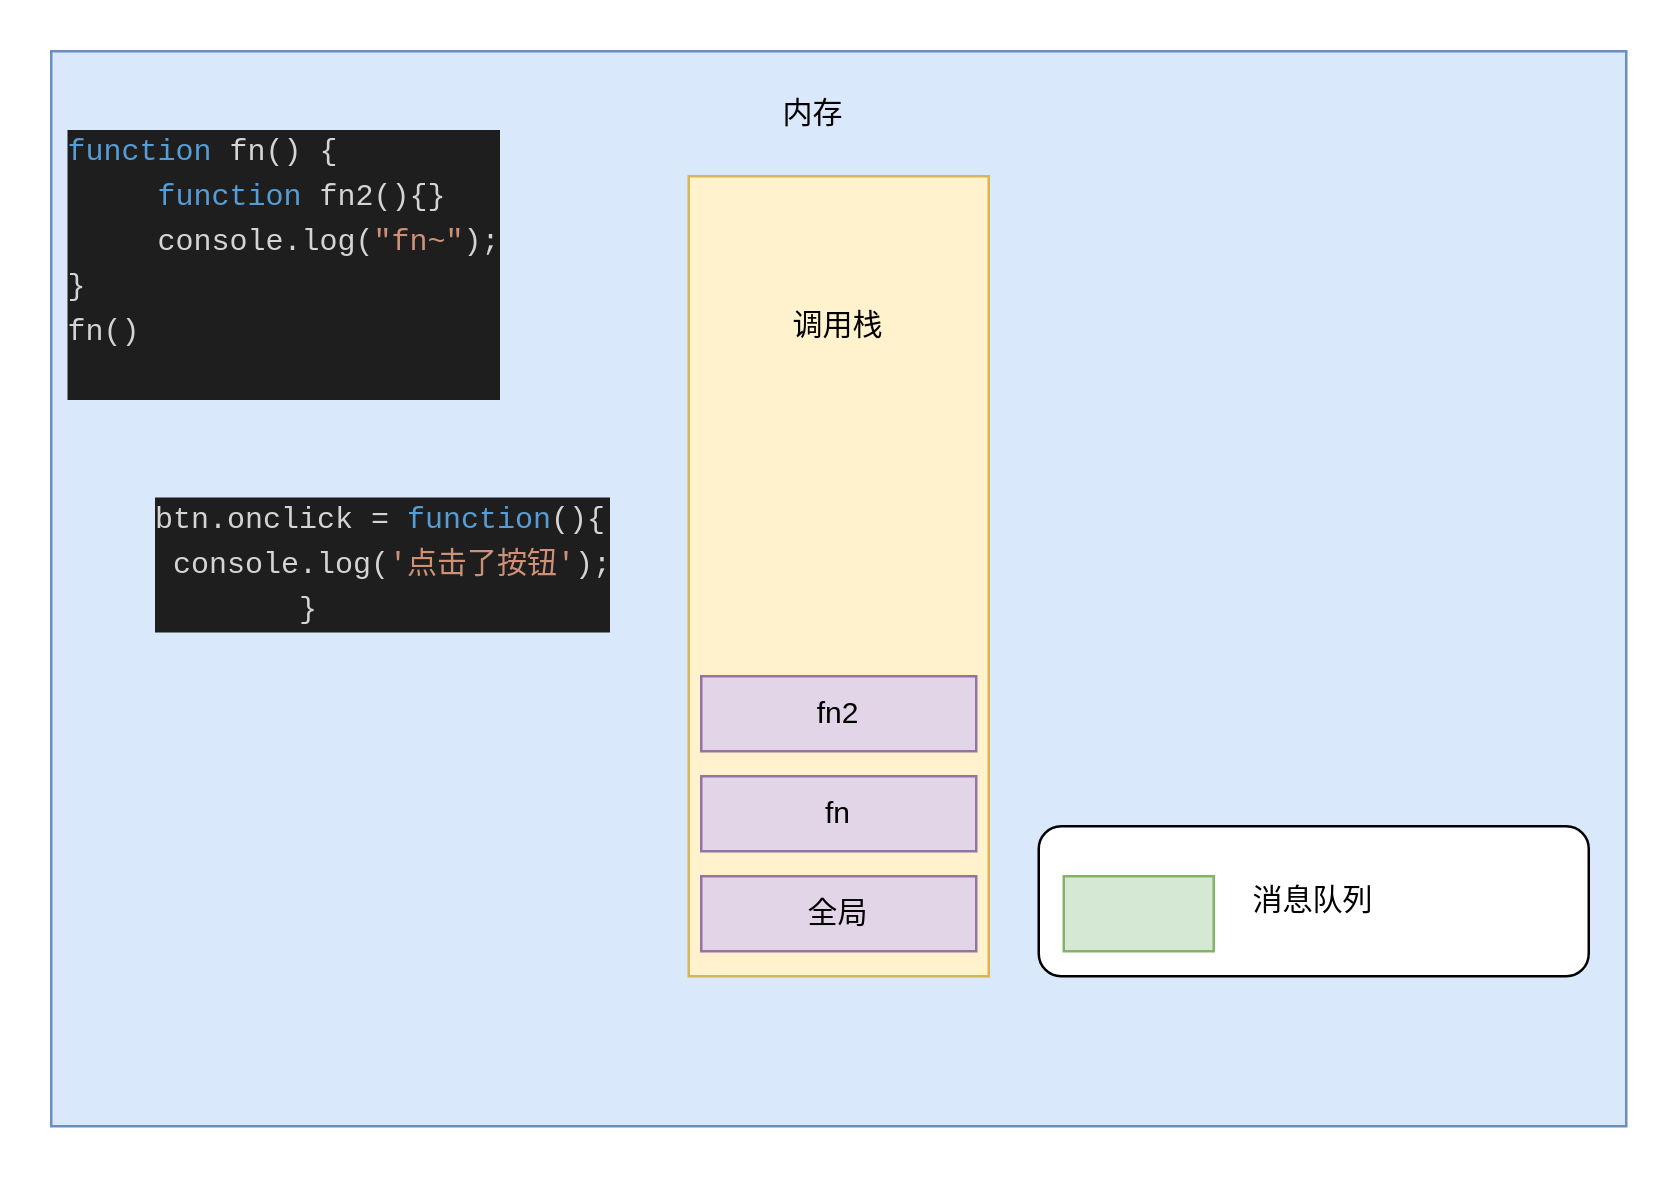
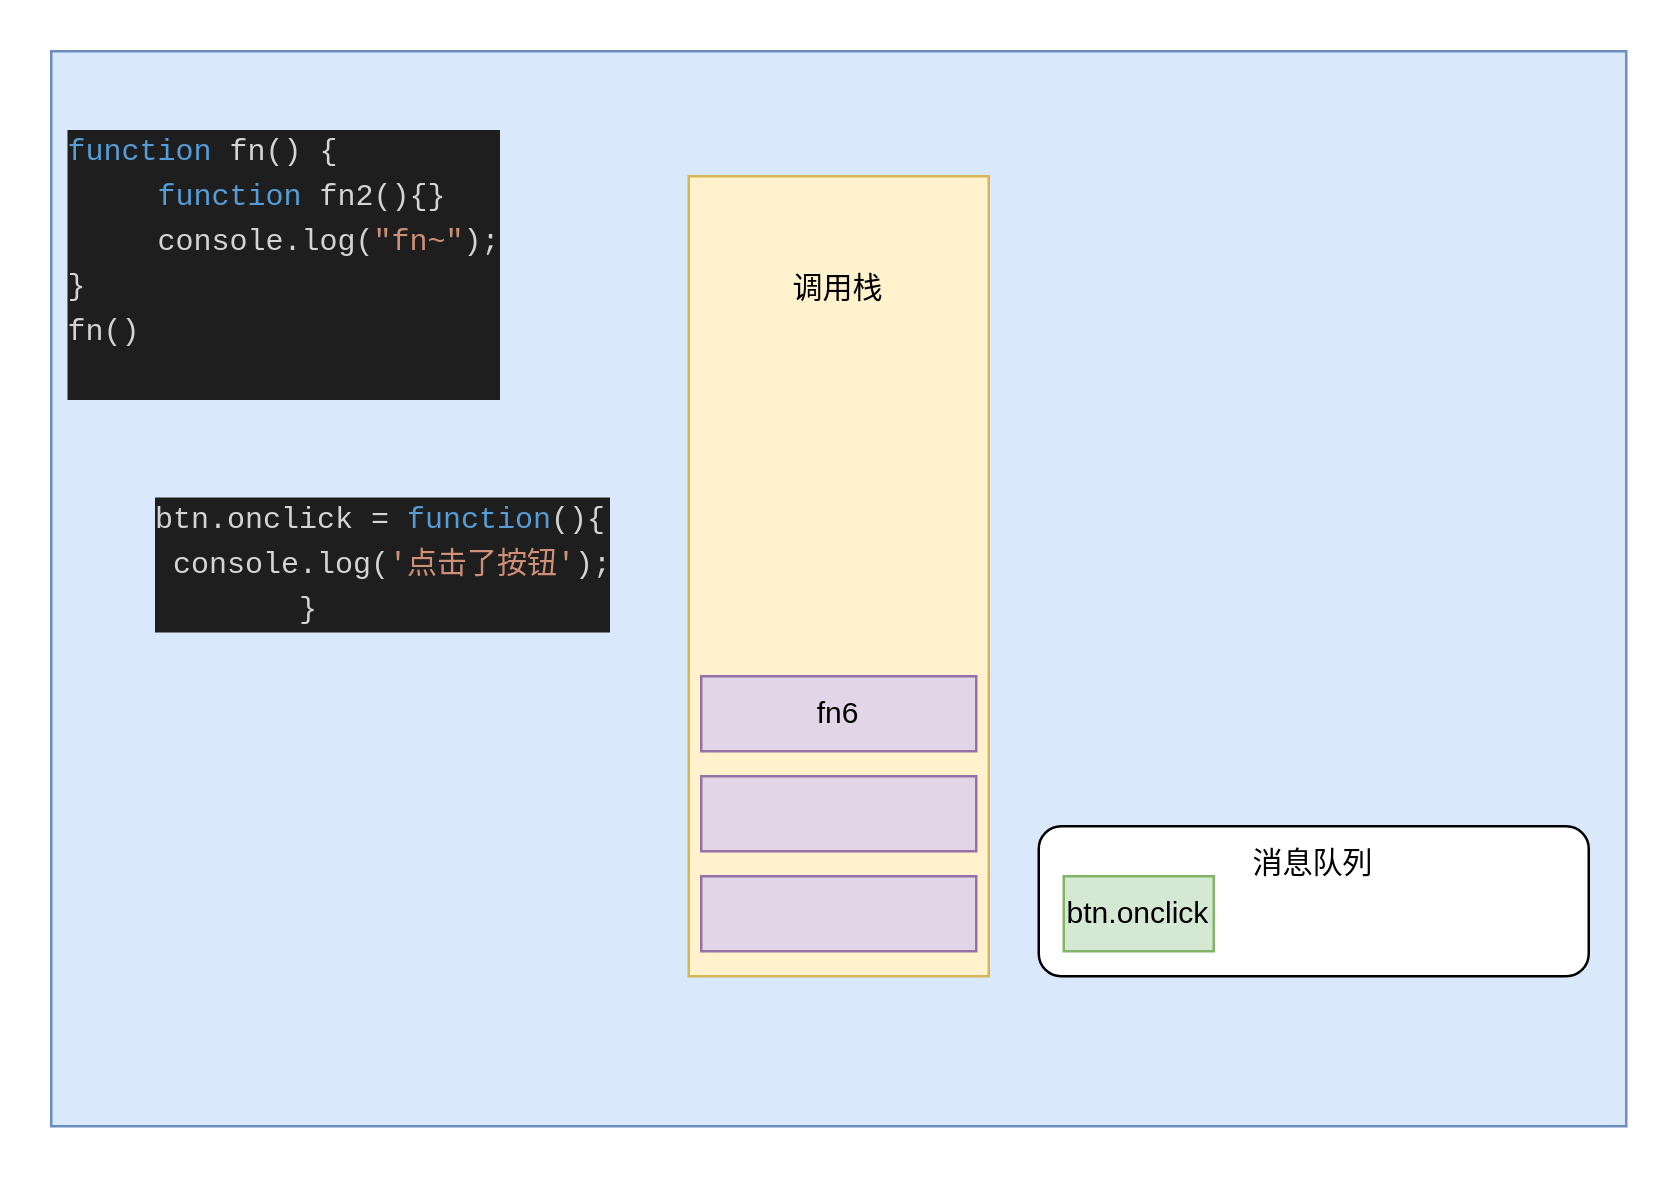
  <mxCell id="0" />
  <mxCell id="1" parent="0" />
  <mxCell id="2" value="&lt;h1&gt;&lt;br&gt;&lt;/h1&gt;" style="rounded=0;whiteSpace=wrap;html=1;fillColor=#dae8fc;strokeColor=#6c8ebf;" vertex="1" parent="1"><mxGeometry x="20" y="20" width="630" height="430" as="geometry" /></mxCell>
- <mxCell id="3" value="内存" style="text;html=1;align=center;verticalAlign=middle;whiteSpace=wrap;rounded=0;" vertex="1" parent="1"><mxGeometry x="295" y="30" width="60" height="30" as="geometry" /></mxCell>
  <mxCell id="4" value="&lt;div style=&quot;color: rgb(212, 212, 212); background-color: rgb(30, 30, 30); font-family: Menlo, Monaco, &amp;quot;Courier New&amp;quot;, monospace; line-height: 18px; white-space: pre;&quot;&gt;&lt;div&gt;&lt;span style=&quot;color: rgb(86, 156, 214);&quot;&gt;function&lt;/span&gt;&lt;span style=&quot;color: rgb(212, 212, 212);&quot;&gt; fn() {&lt;/span&gt;&lt;/div&gt;&lt;div&gt;&lt;span style=&quot;color: rgb(212, 212, 212);&quot;&gt;     &lt;/span&gt;&lt;span style=&quot;color: rgb(86, 156, 214);&quot;&gt;function&lt;/span&gt;&lt;span style=&quot;color: rgb(212, 212, 212);&quot;&gt; fn2(){}&lt;/span&gt;&lt;/div&gt;&lt;div&gt;&lt;span style=&quot;color: rgb(212, 212, 212);&quot;&gt;     console.log(&lt;/span&gt;&lt;span style=&quot;color: rgb(206, 145, 120);&quot;&gt;&quot;fn~&quot;&lt;/span&gt;&lt;span style=&quot;color: rgb(212, 212, 212);&quot;&gt;);&lt;/span&gt;&lt;/div&gt;&lt;div&gt;&lt;span style=&quot;color: rgb(212, 212, 212);&quot;&gt;}&lt;/span&gt;&lt;/div&gt;&lt;div&gt;&lt;span style=&quot;color: rgb(212, 212, 212);&quot;&gt;fn()&lt;/span&gt;&lt;/div&gt;&lt;div&gt;&lt;span style=&quot;color: rgb(212, 212, 212);&quot;&gt;&lt;br&gt;&lt;/span&gt;&lt;/div&gt;&lt;/div&gt;" style="text;html=1;align=left;verticalAlign=middle;whiteSpace=wrap;rounded=0;" vertex="1" parent="1"><mxGeometry x="25" y="50" width="200" height="110" as="geometry" /></mxCell>
  <mxCell id="5" value="" style="rounded=0;whiteSpace=wrap;html=1;fillColor=#fff2cc;strokeColor=#d6b656;" vertex="1" parent="1"><mxGeometry x="275" y="70" width="120" height="320" as="geometry" /></mxCell>
- <mxCell id="6" value="调用栈" style="text;html=1;align=center;verticalAlign=middle;whiteSpace=wrap;rounded=0;" vertex="1" parent="1"><mxGeometry x="305" y="115" width="60" height="30" as="geometry" /></mxCell>
+ <mxCell id="6" value="调用栈" style="text;html=1;align=center;verticalAlign=middle;whiteSpace=wrap;rounded=0;" vertex="1" parent="1"><mxGeometry x="305" y="100" width="60" height="30" as="geometry" /></mxCell>
  <mxCell id="7" value="" style="rounded=0;whiteSpace=wrap;html=1;fillColor=#e1d5e7;strokeColor=#9673a6;" vertex="1" parent="1"><mxGeometry x="280" y="350" width="110" height="30" as="geometry" /></mxCell>
- <mxCell id="8" value="全局" style="text;html=1;align=center;verticalAlign=middle;whiteSpace=wrap;rounded=0;" vertex="1" parent="1"><mxGeometry x="305" y="350" width="60" height="30" as="geometry" /></mxCell>
  <mxCell id="9" value="" style="rounded=0;whiteSpace=wrap;html=1;fillColor=#e1d5e7;strokeColor=#9673a6;" vertex="1" parent="1"><mxGeometry x="280" y="310" width="110" height="30" as="geometry" /></mxCell>
- <mxCell id="10" value="fn" style="text;html=1;align=center;verticalAlign=middle;whiteSpace=wrap;rounded=0;" vertex="1" parent="1"><mxGeometry x="305" y="310" width="60" height="30" as="geometry" /></mxCell>
  <mxCell id="11" value="" style="rounded=0;whiteSpace=wrap;html=1;fillColor=#e1d5e7;strokeColor=#9673a6;" vertex="1" parent="1"><mxGeometry x="280" y="270" width="110" height="30" as="geometry" /></mxCell>
- <mxCell id="12" value="fn2" style="text;html=1;align=center;verticalAlign=middle;whiteSpace=wrap;rounded=0;" vertex="1" parent="1"><mxGeometry x="305" y="270" width="60" height="30" as="geometry" /></mxCell>
+ <mxCell id="12" value="fn6" style="text;html=1;align=center;verticalAlign=middle;whiteSpace=wrap;rounded=0;" vertex="1" parent="1"><mxGeometry x="305" y="270" width="60" height="30" as="geometry" /></mxCell>
  <mxCell id="13" value="&lt;div style=&quot;color: rgb(212, 212, 212); background-color: rgb(30, 30, 30); font-family: Menlo, Monaco, &amp;quot;Courier New&amp;quot;, monospace; line-height: 18px; white-space: pre;&quot;&gt;&lt;div&gt;&lt;span style=&quot;color: rgb(212, 212, 212);&quot;&gt;btn.onclick = &lt;/span&gt;&lt;span style=&quot;color: rgb(86, 156, 214);&quot;&gt;function&lt;/span&gt;&lt;span style=&quot;color: rgb(212, 212, 212);&quot;&gt;(){&lt;/span&gt;&lt;/div&gt;&lt;div&gt;&lt;span style=&quot;color: rgb(212, 212, 212);&quot;&gt; console.log(&lt;/span&gt;&lt;span style=&quot;color: rgb(206, 145, 120);&quot;&gt;'点击了按钮'&lt;/span&gt;&lt;span style=&quot;color: rgb(212, 212, 212);&quot;&gt;);&lt;/span&gt;&lt;/div&gt;&lt;div&gt;&lt;span style=&quot;color: rgb(212, 212, 212);&quot;&gt;        }&lt;/span&gt;&lt;/div&gt;&lt;/div&gt;" style="text;html=1;align=left;verticalAlign=middle;whiteSpace=wrap;rounded=0;" vertex="1" parent="1"><mxGeometry x="60" y="200" width="200" height="50" as="geometry" /></mxCell>
  <mxCell id="14" value="" style="rounded=1;whiteSpace=wrap;html=1;" vertex="1" parent="1"><mxGeometry x="415" y="330" width="220" height="60" as="geometry" /></mxCell>
- <mxCell id="15" value="消息队列" style="text;html=1;align=center;verticalAlign=middle;whiteSpace=wrap;rounded=0;" vertex="1" parent="1"><mxGeometry x="495" y="345" width="60" height="30" as="geometry" /></mxCell>
+ <mxCell id="15" value="消息队列" style="text;html=1;align=center;verticalAlign=middle;whiteSpace=wrap;rounded=0;" vertex="1" parent="1"><mxGeometry x="495" y="330" width="60" height="30" as="geometry" /></mxCell>
  <mxCell id="16" value="" style="rounded=0;whiteSpace=wrap;html=1;fillColor=#d5e8d4;strokeColor=#82b366;" vertex="1" parent="1"><mxGeometry x="425" y="350" width="60" height="30" as="geometry" /></mxCell>
+ <mxCell id="17" value="&lt;span&gt;btn.onclick&lt;/span&gt;" style="text;html=1;align=center;verticalAlign=middle;whiteSpace=wrap;rounded=0;" vertex="1" parent="1"><mxGeometry x="425" y="350" width="60" height="30" as="geometry" /></mxCell>
